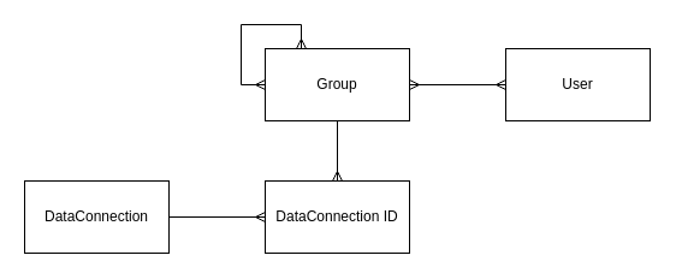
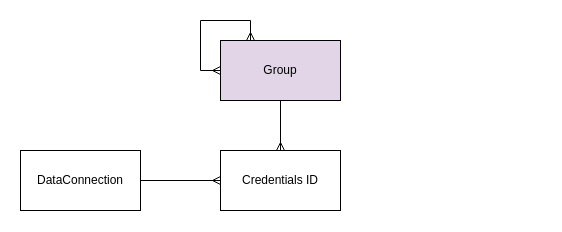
  <mxCell id="0" />
  <mxCell id="1" parent="0" />
  <mxCell id="2" style="edgeStyle=orthogonalEdgeStyle;rounded=0;orthogonalLoop=1;jettySize=auto;html=1;exitX=1;exitY=0.5;exitDx=0;exitDy=0;entryX=0;entryY=0.5;entryDx=0;entryDy=0;endArrow=ERmany;endFill=0;startArrow=none;startFill=0;" edge="1" source="3" target="5" parent="1"><mxGeometry relative="1" as="geometry" /></mxCell>
  <mxCell id="3" value="DataConnection" style="rounded=0;whiteSpace=wrap;html=1;" vertex="1" parent="1"><mxGeometry x="20" y="150" width="120" height="60" as="geometry" /></mxCell>
  <mxCell id="4" style="edgeStyle=orthogonalEdgeStyle;rounded=0;orthogonalLoop=1;jettySize=auto;html=1;exitX=0.5;exitY=0;exitDx=0;exitDy=0;entryX=0.5;entryY=1;entryDx=0;entryDy=0;endArrow=none;endFill=0;startArrow=ERmany;startFill=0;" edge="1" source="5" target="6" parent="1"><mxGeometry relative="1" as="geometry" /></mxCell>
- <mxCell id="5" value="DataConnection ID" style="rounded=0;whiteSpace=wrap;html=1;" vertex="1" parent="1"><mxGeometry x="220" y="150" width="120" height="60" as="geometry" /></mxCell>
- <mxCell id="6" value="Group" style="rounded=0;whiteSpace=wrap;html=1;" vertex="1" parent="1"><mxGeometry x="220" y="40" width="120" height="60" as="geometry" /></mxCell>
+ <mxCell id="5" value="Credentials ID" style="rounded=0;whiteSpace=wrap;html=1;" vertex="1" parent="1"><mxGeometry x="220" y="150" width="120" height="60" as="geometry" /></mxCell>
+ <mxCell id="6" value="Group" style="rounded=0;whiteSpace=wrap;html=1;fillColor=#e1d5e7;" vertex="1" parent="1"><mxGeometry x="220" y="40" width="120" height="60" as="geometry" /></mxCell>
  <mxCell id="7" style="edgeStyle=orthogonalEdgeStyle;rounded=0;orthogonalLoop=1;jettySize=auto;html=1;exitX=0;exitY=0.5;exitDx=0;exitDy=0;entryX=0.25;entryY=0;entryDx=0;entryDy=0;endArrow=ERmany;endFill=0;startArrow=ERmany;startFill=0;" edge="1" source="6" target="6" parent="1"><mxGeometry relative="1" as="geometry"><Array as="points"><mxPoint x="200" y="70" /><mxPoint x="200" y="20" /><mxPoint x="250" y="20" /></Array></mxGeometry></mxCell>
- <mxCell id="8" style="edgeStyle=orthogonalEdgeStyle;rounded=0;orthogonalLoop=1;jettySize=auto;html=1;exitX=0;exitY=0.5;exitDx=0;exitDy=0;entryX=1;entryY=0.5;entryDx=0;entryDy=0;endArrow=ERmany;endFill=0;startArrow=ERmany;startFill=0;" edge="1" source="9" target="6" parent="1"><mxGeometry relative="1" as="geometry" /></mxCell>
- <mxCell id="9" value="User" style="rounded=0;whiteSpace=wrap;html=1;" vertex="1" parent="1"><mxGeometry x="420" y="40" width="120" height="60" as="geometry" /></mxCell>
